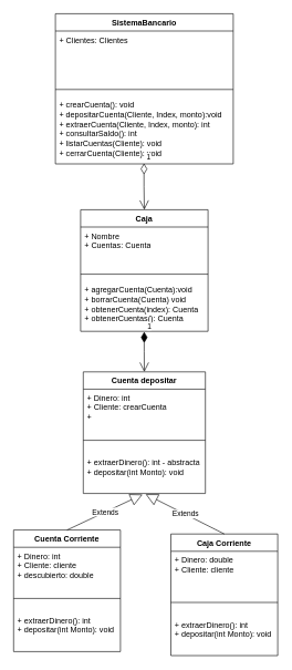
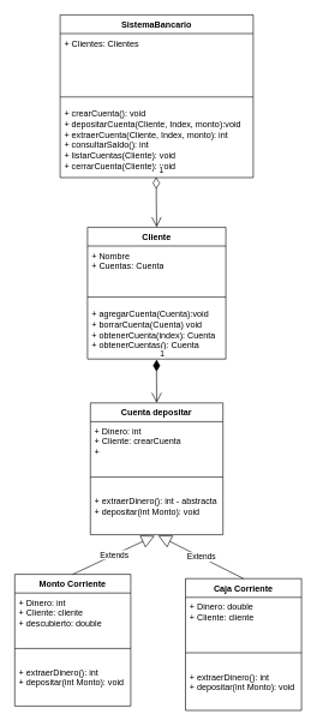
  <mxCell id="0" />
  <mxCell id="1" parent="0" />
  <mxCell id="2" value="SistemaBancario" style="swimlane;fontStyle=1;align=center;verticalAlign=top;childLayout=stackLayout;horizontal=1;startSize=26;horizontalStack=0;resizeParent=1;resizeParentMax=0;resizeLast=0;collapsible=1;marginBottom=0;whiteSpace=wrap;html=1;" parent="1" vertex="1"><mxGeometry x="83" y="20" width="268" height="226" as="geometry" /></mxCell>
  <mxCell id="3" value="+ Clientes: Clientes&lt;div&gt;&lt;br&gt;&lt;/div&gt;&lt;div&gt;&lt;br&gt;&lt;/div&gt;" style="text;strokeColor=none;fillColor=none;align=left;verticalAlign=top;spacingLeft=4;spacingRight=4;overflow=hidden;rotatable=0;points=[[0,0.5],[1,0.5]];portConstraint=eastwest;whiteSpace=wrap;html=1;" parent="2" vertex="1"><mxGeometry y="26" width="268" height="78" as="geometry" /></mxCell>
  <mxCell id="4" value="" style="line;strokeWidth=1;fillColor=none;align=left;verticalAlign=middle;spacingTop=-1;spacingLeft=3;spacingRight=3;rotatable=0;labelPosition=right;points=[];portConstraint=eastwest;strokeColor=inherit;" parent="2" vertex="1"><mxGeometry y="104" width="268" height="20" as="geometry" /></mxCell>
  <mxCell id="5" value="+ crearCuenta(): void&lt;div&gt;+ depositarCuenta(Cliente, Index, monto):void&lt;/div&gt;&lt;div&gt;+ extraerCuenta(Cliente, Index, monto): int&lt;br&gt;+ consultarSaldo(): int&lt;/div&gt;&lt;div&gt;+ listarCuentas(Cliente): void&lt;/div&gt;&lt;div&gt;+ cerrarCuenta(Cliente): void&lt;br&gt;&lt;div&gt;&lt;br&gt;&lt;/div&gt;&lt;/div&gt;" style="text;strokeColor=none;fillColor=none;align=left;verticalAlign=top;spacingLeft=4;spacingRight=4;overflow=hidden;rotatable=0;points=[[0,0.5],[1,0.5]];portConstraint=eastwest;whiteSpace=wrap;html=1;" parent="2" vertex="1"><mxGeometry y="124" width="268" height="102" as="geometry" /></mxCell>
- <mxCell id="6" value="Caja" style="swimlane;fontStyle=1;align=center;verticalAlign=top;childLayout=stackLayout;horizontal=1;startSize=26;horizontalStack=0;resizeParent=1;resizeParentMax=0;resizeLast=0;collapsible=1;marginBottom=0;whiteSpace=wrap;html=1;" parent="1" vertex="1"><mxGeometry x="121" y="315" width="192" height="183" as="geometry" /></mxCell>
+ <mxCell id="6" value="Cliente" style="swimlane;fontStyle=1;align=center;verticalAlign=top;childLayout=stackLayout;horizontal=1;startSize=26;horizontalStack=0;resizeParent=1;resizeParentMax=0;resizeLast=0;collapsible=1;marginBottom=0;whiteSpace=wrap;html=1;" parent="1" vertex="1"><mxGeometry x="121" y="315" width="192" height="183" as="geometry" /></mxCell>
  <mxCell id="7" value="+ Nombre&lt;div&gt;+ Cuentas: Cuenta&lt;/div&gt;" style="text;strokeColor=none;fillColor=none;align=left;verticalAlign=top;spacingLeft=4;spacingRight=4;overflow=hidden;rotatable=0;points=[[0,0.5],[1,0.5]];portConstraint=eastwest;whiteSpace=wrap;html=1;" parent="6" vertex="1"><mxGeometry y="26" width="192" height="61" as="geometry" /></mxCell>
  <mxCell id="8" value="" style="line;strokeWidth=1;fillColor=none;align=left;verticalAlign=middle;spacingTop=-1;spacingLeft=3;spacingRight=3;rotatable=0;labelPosition=right;points=[];portConstraint=eastwest;strokeColor=inherit;" parent="6" vertex="1"><mxGeometry y="87" width="192" height="20" as="geometry" /></mxCell>
  <mxCell id="9" value="+ agregarCuenta(Cuenta):void&lt;div&gt;+ borrarCuenta(Cuenta) void&lt;/div&gt;&lt;div&gt;+ obtenerCuenta(index): Cuenta&lt;/div&gt;&lt;div&gt;+ obtenerCuentas(): Cuenta&lt;/div&gt;" style="text;strokeColor=none;fillColor=none;align=left;verticalAlign=top;spacingLeft=4;spacingRight=4;overflow=hidden;rotatable=0;points=[[0,0.5],[1,0.5]];portConstraint=eastwest;whiteSpace=wrap;html=1;" parent="6" vertex="1"><mxGeometry y="107" width="192" height="76" as="geometry" /></mxCell>
  <mxCell id="10" value="Cuenta depositar" style="swimlane;fontStyle=1;align=center;verticalAlign=top;childLayout=stackLayout;horizontal=1;startSize=26;horizontalStack=0;resizeParent=1;resizeParentMax=0;resizeLast=0;collapsible=1;marginBottom=0;whiteSpace=wrap;html=1;" parent="1" vertex="1"><mxGeometry x="125" y="559" width="184" height="183" as="geometry" /></mxCell>
  <mxCell id="11" value="&lt;div&gt;+ Dinero: int&lt;/div&gt;&lt;div&gt;+ Cliente: crearCuenta&lt;/div&gt;&lt;div&gt;+&lt;/div&gt;" style="text;strokeColor=none;fillColor=none;align=left;verticalAlign=top;spacingLeft=4;spacingRight=4;overflow=hidden;rotatable=0;points=[[0,0.5],[1,0.5]];portConstraint=eastwest;whiteSpace=wrap;html=1;" parent="10" vertex="1"><mxGeometry y="26" width="184" height="57" as="geometry" /></mxCell>
  <mxCell id="12" value="" style="line;strokeWidth=1;fillColor=none;align=left;verticalAlign=middle;spacingTop=-1;spacingLeft=3;spacingRight=3;rotatable=0;labelPosition=right;points=[];portConstraint=eastwest;strokeColor=inherit;" parent="10" vertex="1"><mxGeometry y="83" width="184" height="40" as="geometry" /></mxCell>
  <mxCell id="13" value="+ extraerDinero(): int - abstracta&lt;div&gt;+ depositar(int Monto): void&lt;/div&gt;&lt;div&gt;&lt;br&gt;&lt;/div&gt;" style="text;strokeColor=none;fillColor=none;align=left;verticalAlign=top;spacingLeft=4;spacingRight=4;overflow=hidden;rotatable=0;points=[[0,0.5],[1,0.5]];portConstraint=eastwest;whiteSpace=wrap;html=1;" parent="10" vertex="1"><mxGeometry y="123" width="184" height="60" as="geometry" /></mxCell>
- <mxCell id="14" value="Cuenta Corriente" style="swimlane;fontStyle=1;align=center;verticalAlign=top;childLayout=stackLayout;horizontal=1;startSize=26;horizontalStack=0;resizeParent=1;resizeParentMax=0;resizeLast=0;collapsible=1;marginBottom=0;whiteSpace=wrap;html=1;" parent="1" vertex="1"><mxGeometry x="20" y="797" width="161" height="183" as="geometry" /></mxCell>
+ <mxCell id="14" value="Monto Corriente" style="swimlane;fontStyle=1;align=center;verticalAlign=top;childLayout=stackLayout;horizontal=1;startSize=26;horizontalStack=0;resizeParent=1;resizeParentMax=0;resizeLast=0;collapsible=1;marginBottom=0;whiteSpace=wrap;html=1;" parent="1" vertex="1"><mxGeometry x="20" y="797" width="161" height="183" as="geometry" /></mxCell>
  <mxCell id="15" value="&lt;div&gt;+ Dinero: int&lt;/div&gt;&lt;div&gt;+ Cliente: cliente&lt;/div&gt;&lt;div&gt;+ descubierto: double&lt;/div&gt;" style="text;strokeColor=none;fillColor=none;align=left;verticalAlign=top;spacingLeft=4;spacingRight=4;overflow=hidden;rotatable=0;points=[[0,0.5],[1,0.5]];portConstraint=eastwest;whiteSpace=wrap;html=1;" parent="14" vertex="1"><mxGeometry y="26" width="161" height="57" as="geometry" /></mxCell>
  <mxCell id="16" value="" style="line;strokeWidth=1;fillColor=none;align=left;verticalAlign=middle;spacingTop=-1;spacingLeft=3;spacingRight=3;rotatable=0;labelPosition=right;points=[];portConstraint=eastwest;strokeColor=inherit;" parent="14" vertex="1"><mxGeometry y="83" width="161" height="40" as="geometry" /></mxCell>
  <mxCell id="17" value="+ extraerDinero(): int&lt;div&gt;+ depositar(int Monto): void&lt;/div&gt;&lt;div&gt;&lt;br&gt;&lt;/div&gt;" style="text;strokeColor=none;fillColor=none;align=left;verticalAlign=top;spacingLeft=4;spacingRight=4;overflow=hidden;rotatable=0;points=[[0,0.5],[1,0.5]];portConstraint=eastwest;whiteSpace=wrap;html=1;" parent="14" vertex="1"><mxGeometry y="123" width="161" height="60" as="geometry" /></mxCell>
  <mxCell id="18" value="Caja Corriente" style="swimlane;fontStyle=1;align=center;verticalAlign=top;childLayout=stackLayout;horizontal=1;startSize=26;horizontalStack=0;resizeParent=1;resizeParentMax=0;resizeLast=0;collapsible=1;marginBottom=0;whiteSpace=wrap;html=1;" parent="1" vertex="1"><mxGeometry x="257" y="803" width="161" height="183" as="geometry" /></mxCell>
  <mxCell id="19" value="&lt;div&gt;+ Dinero: double&lt;/div&gt;&lt;div&gt;+ Cliente: cliente&lt;/div&gt;&lt;div&gt;&lt;br&gt;&lt;/div&gt;" style="text;strokeColor=none;fillColor=none;align=left;verticalAlign=top;spacingLeft=4;spacingRight=4;overflow=hidden;rotatable=0;points=[[0,0.5],[1,0.5]];portConstraint=eastwest;whiteSpace=wrap;html=1;" parent="18" vertex="1"><mxGeometry y="26" width="161" height="57" as="geometry" /></mxCell>
  <mxCell id="20" value="" style="line;strokeWidth=1;fillColor=none;align=left;verticalAlign=middle;spacingTop=-1;spacingLeft=3;spacingRight=3;rotatable=0;labelPosition=right;points=[];portConstraint=eastwest;strokeColor=inherit;" parent="18" vertex="1"><mxGeometry y="83" width="161" height="40" as="geometry" /></mxCell>
  <mxCell id="21" value="+ extraerDinero(): int&lt;div&gt;+ depositar(int Monto): void&lt;/div&gt;&lt;div&gt;&lt;br&gt;&lt;/div&gt;" style="text;strokeColor=none;fillColor=none;align=left;verticalAlign=top;spacingLeft=4;spacingRight=4;overflow=hidden;rotatable=0;points=[[0,0.5],[1,0.5]];portConstraint=eastwest;whiteSpace=wrap;html=1;" parent="18" vertex="1"><mxGeometry y="123" width="161" height="60" as="geometry" /></mxCell>
  <mxCell id="22" value="1" style="endArrow=open;html=1;endSize=12;startArrow=diamondThin;startSize=14;startFill=0;edgeStyle=orthogonalEdgeStyle;align=left;verticalAlign=bottom;rounded=0;entryX=0.5;entryY=0;entryDx=0;entryDy=0;exitX=0.498;exitY=0.992;exitDx=0;exitDy=0;exitPerimeter=0;" edge="1" parent="1" source="5" target="6"><mxGeometry x="-1" y="3" relative="1" as="geometry"><mxPoint x="109" y="257" as="sourcePoint" /><mxPoint x="269" y="257" as="targetPoint" /></mxGeometry></mxCell>
  <mxCell id="23" value="1" style="endArrow=open;html=1;endSize=12;startArrow=diamondThin;startSize=14;startFill=1;edgeStyle=orthogonalEdgeStyle;align=left;verticalAlign=bottom;rounded=0;entryX=0.5;entryY=0;entryDx=0;entryDy=0;exitX=0.499;exitY=1.008;exitDx=0;exitDy=0;exitPerimeter=0;" edge="1" parent="1" source="9" target="10"><mxGeometry x="-1" y="3" relative="1" as="geometry"><mxPoint x="109" y="507" as="sourcePoint" /><mxPoint x="269" y="507" as="targetPoint" /></mxGeometry></mxCell>
  <mxCell id="24" value="Extends" style="endArrow=block;endSize=16;endFill=0;html=1;rounded=0;entryX=0.485;entryY=1.026;entryDx=0;entryDy=0;entryPerimeter=0;exitX=0.5;exitY=0;exitDx=0;exitDy=0;" edge="1" parent="1" source="14" target="13"><mxGeometry width="160" relative="1" as="geometry"><mxPoint x="60" y="843" as="sourcePoint" /><mxPoint x="220" y="843" as="targetPoint" /></mxGeometry></mxCell>
  <mxCell id="25" value="Extends" style="endArrow=block;endSize=16;endFill=0;html=1;rounded=0;entryX=0.511;entryY=1.018;entryDx=0;entryDy=0;entryPerimeter=0;exitX=0.5;exitY=0;exitDx=0;exitDy=0;" edge="1" parent="1" source="18" target="13"><mxGeometry width="160" relative="1" as="geometry"><mxPoint x="111" y="807" as="sourcePoint" /><mxPoint x="224" y="754" as="targetPoint" /></mxGeometry></mxCell>
